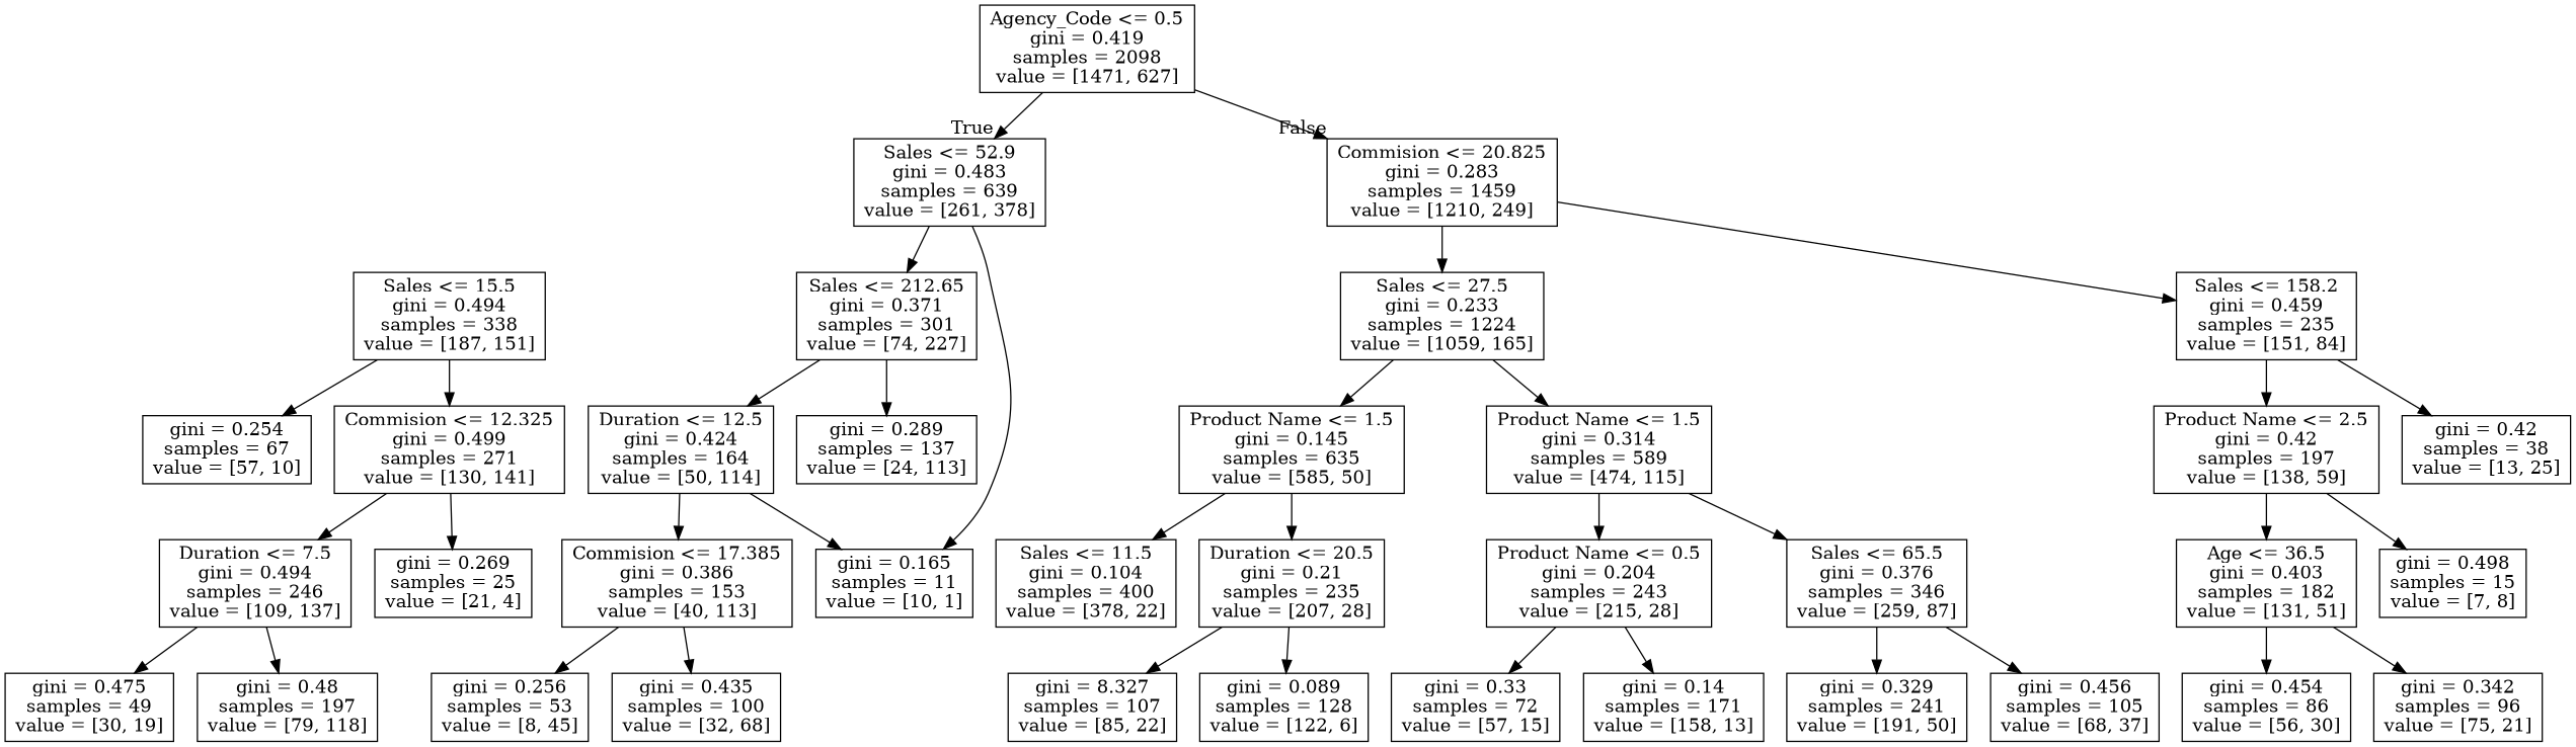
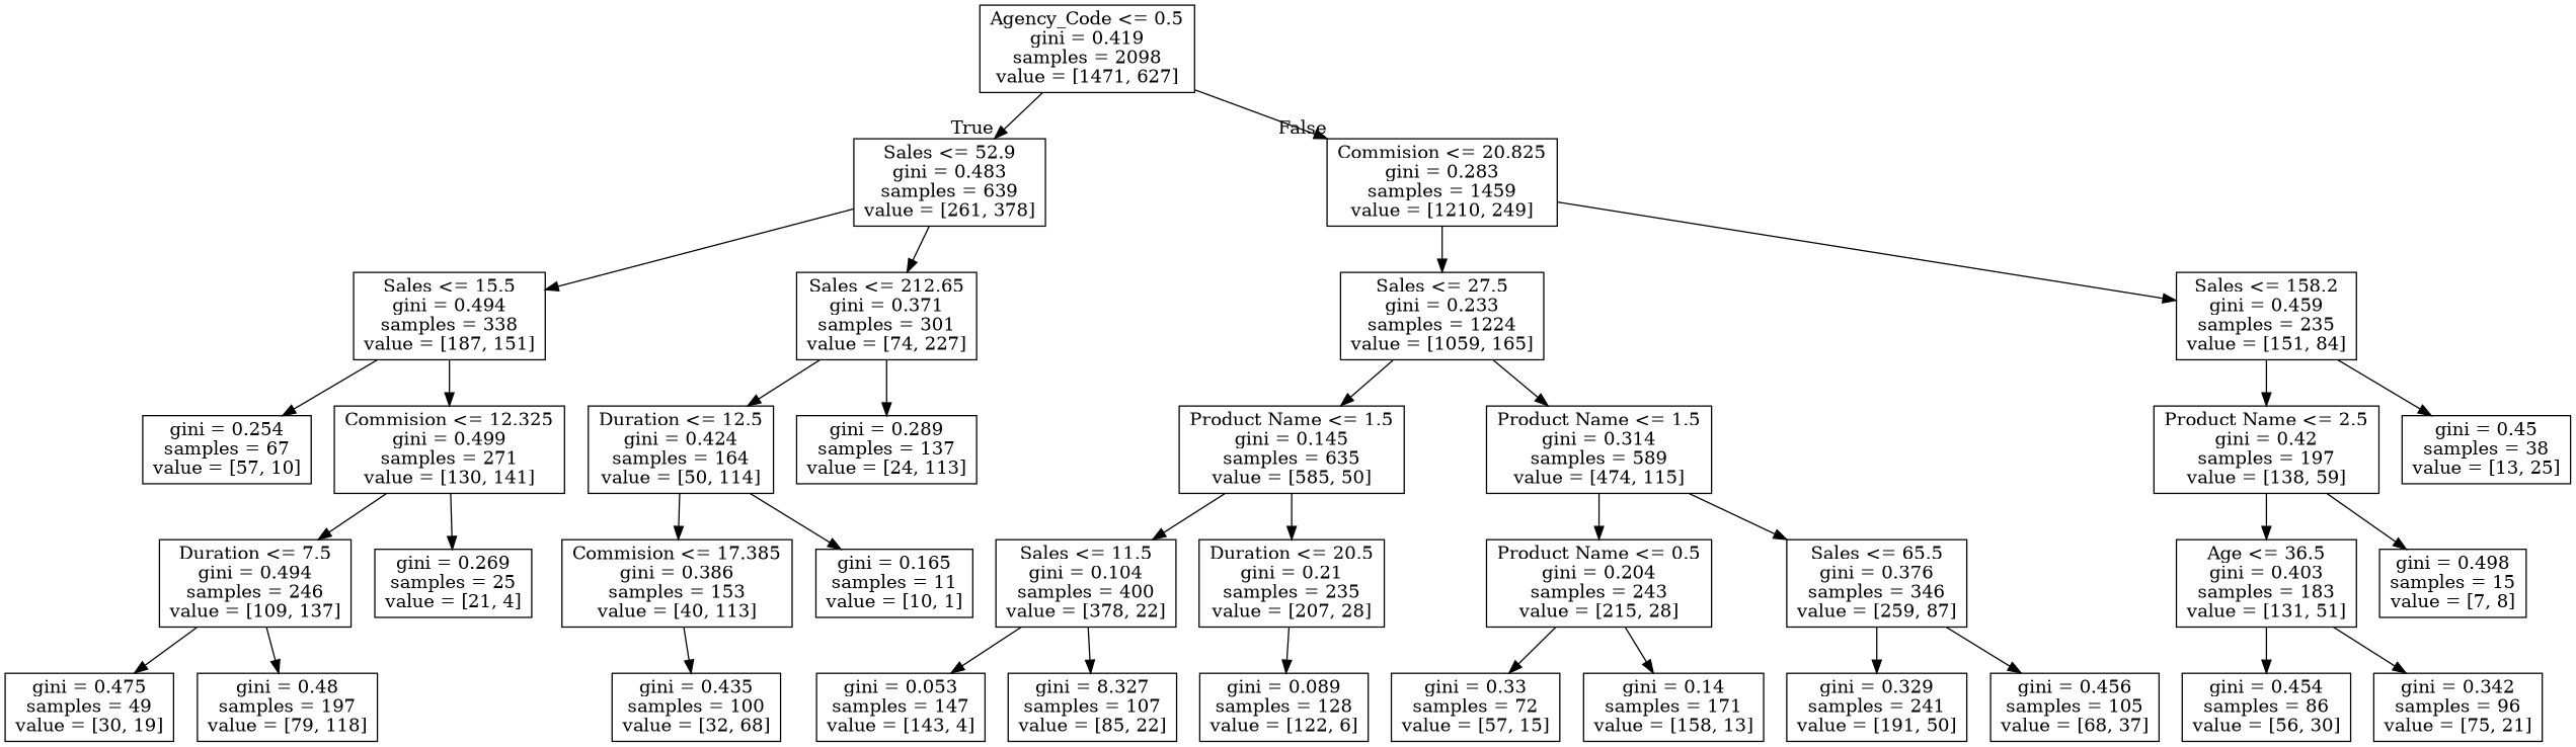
  digraph {
    node [shape=box]
    n1 [label="Agency_Code <= 0.5\ngini = 0.419\nsamples = 2098\nvalue = [1471, 627]"]
    n2 [label="Sales <= 52.9\ngini = 0.483\nsamples = 639\nvalue = [261, 378]"]
    n3 [label="Commision <= 20.825\ngini = 0.283\nsamples = 1459\nvalue = [1210, 249]"]
    n4 [label="Sales <= 15.5\ngini = 0.494\nsamples = 338\nvalue = [187, 151]"]
    n5 [label="Sales <= 212.65\ngini = 0.371\nsamples = 301\nvalue = [74, 227]"]
    n6 [label="Sales <= 27.5\ngini = 0.233\nsamples = 1224\nvalue = [1059, 165]"]
    n7 [label="Sales <= 158.2\ngini = 0.459\nsamples = 235\nvalue = [151, 84]"]
    n8 [label="gini = 0.254\nsamples = 67\nvalue = [57, 10]"]
    n9 [label="Commision <= 12.325\ngini = 0.499\nsamples = 271\nvalue = [130, 141]"]
    n10 [label="Duration <= 12.5\ngini = 0.424\nsamples = 164\nvalue = [50, 114]"]
    n11 [label="gini = 0.289\nsamples = 137\nvalue = [24, 113]"]
    n12 [label="Duration <= 7.5\ngini = 0.494\nsamples = 246\nvalue = [109, 137]"]
    n13 [label="gini = 0.269\nsamples = 25\nvalue = [21, 4]"]
    n14 [label="gini = 0.475\nsamples = 49\nvalue = [30, 19]"]
    n15 [label="gini = 0.48\nsamples = 197\nvalue = [79, 118]"]
    n16 [label="gini = 0.165\nsamples = 11\nvalue = [10, 1]"]
    n17 [label="Commision <= 17.385\ngini = 0.386\nsamples = 153\nvalue = [40, 113]"]
-   n18 [label="gini = 0.256\nsamples = 53\nvalue = [8, 45]"]
    n19 [label="gini = 0.435\nsamples = 100\nvalue = [32, 68]"]
    n20 [label="Product Name <= 1.5\ngini = 0.145\nsamples = 635\nvalue = [585, 50]"]
    n21 [label="Product Name <= 1.5\ngini = 0.314\nsamples = 589\nvalue = [474, 115]"]
    n22 [label="Product Name <= 2.5\ngini = 0.42\nsamples = 197\nvalue = [138, 59]"]
-   n23 [label="gini = 0.42\nsamples = 38\nvalue = [13, 25]"]
+   n23 [label="gini = 0.45\nsamples = 38\nvalue = [13, 25]"]
    n24 [label="Sales <= 11.5\ngini = 0.104\nsamples = 400\nvalue = [378, 22]"]
    n25 [label="Duration <= 20.5\ngini = 0.21\nsamples = 235\nvalue = [207, 28]"]
    n26 [label="Product Name <= 0.5\ngini = 0.204\nsamples = 243\nvalue = [215, 28]"]
    n27 [label="Sales <= 65.5\ngini = 0.376\nsamples = 346\nvalue = [259, 87]"]
+   n28 [label="gini = 0.053\nsamples = 147\nvalue = [143, 4]"]
    n29 [label="gini = 0.089\nsamples = 128\nvalue = [122, 6]"]
    n30 [label="gini = 8.327\nsamples = 107\nvalue = [85, 22]"]
    n31 [label="gini = 0.33\nsamples = 72\nvalue = [57, 15]"]
    n32 [label="gini = 0.14\nsamples = 171\nvalue = [158, 13]"]
    n33 [label="gini = 0.329\nsamples = 241\nvalue = [191, 50]"]
    n34 [label="gini = 0.456\nsamples = 105\nvalue = [68, 37]"]
-   n35 [label="Age <= 36.5\ngini = 0.403\nsamples = 182\nvalue = [131, 51]"]
+   n35 [label="Age <= 36.5\ngini = 0.403\nsamples = 183\nvalue = [131, 51]"]
    n36 [label="gini = 0.498\nsamples = 15\nvalue = [7, 8]"]
    n37 [label="gini = 0.454\nsamples = 86\nvalue = [56, 30]"]
    n38 [label="gini = 0.342\nsamples = 96\nvalue = [75, 21]"]
    n1 -> n2 [headlabel=True labelangle=45 labeldistance=2.5]
    n1 -> n3 [headlabel=False labelangle=-45 labeldistance=2.5]
-   n2 -> n16
+   n2 -> n4
    n2 -> n5
    n3 -> n6
    n3 -> n7
    n4 -> n8
    n4 -> n9
    n5 -> n10
    n5 -> n11
    n6 -> n20
    n6 -> n21
    n7 -> n22
    n7 -> n23
    n9 -> n12
    n9 -> n13
    n10 -> n16
    n10 -> n17
    n12 -> n14
    n12 -> n15
-   n17 -> n18
    n17 -> n19
    n20 -> n24
    n20 -> n25
    n21 -> n26
    n21 -> n27
    n22 -> n35
    n22 -> n36
+   n24 -> n28
    n25 -> n29
-   n25 -> n30
+   n24 -> n30
    n26 -> n31
    n26 -> n32
    n27 -> n33
    n27 -> n34
    n35 -> n37
    n35 -> n38
  }
